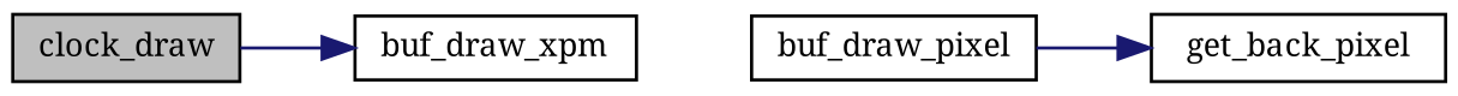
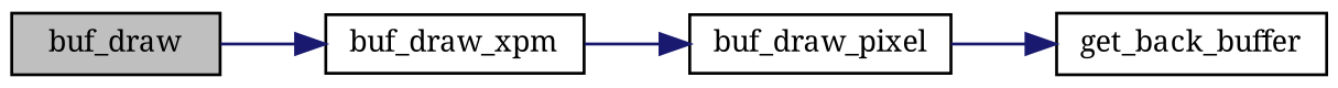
  digraph {
    fontname="Noto Serif"
    rankdir=LR
    node [color=black fillcolor=white fontname="Noto Serif" fontsize=10 shape=record style=filled]
    edge [color=midnightblue fontname="Noto Serif" fontsize=10 labelfontname=Helvetica labelfontsize=10 style=solid]
-   n1 [fillcolor=grey75 fontcolor=black height=0.2 label=clock_draw width=0.4]
+   n1 [fillcolor=grey75 fontcolor=black height=0.2 label=buf_draw width=0.4]
    n2 [height=0.2 label=buf_draw_xpm width=0.4]
    n3 [height=0.2 label=buf_draw_pixel width=0.4]
-   n4 [height=0.2 label=get_back_pixel width=0.4]
+   n4 [height=0.2 label=get_back_buffer width=0.4]
    n1 -> n2
+   n2 -> n3
    n3 -> n4
  }
